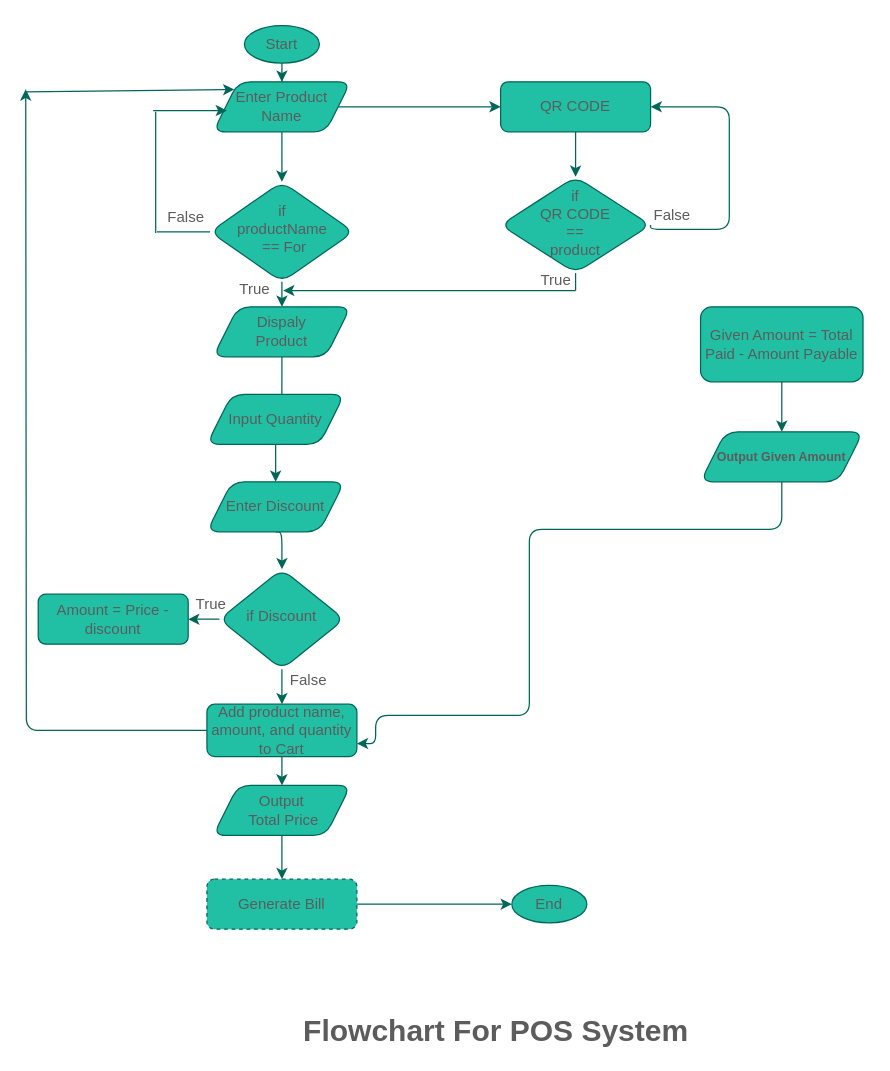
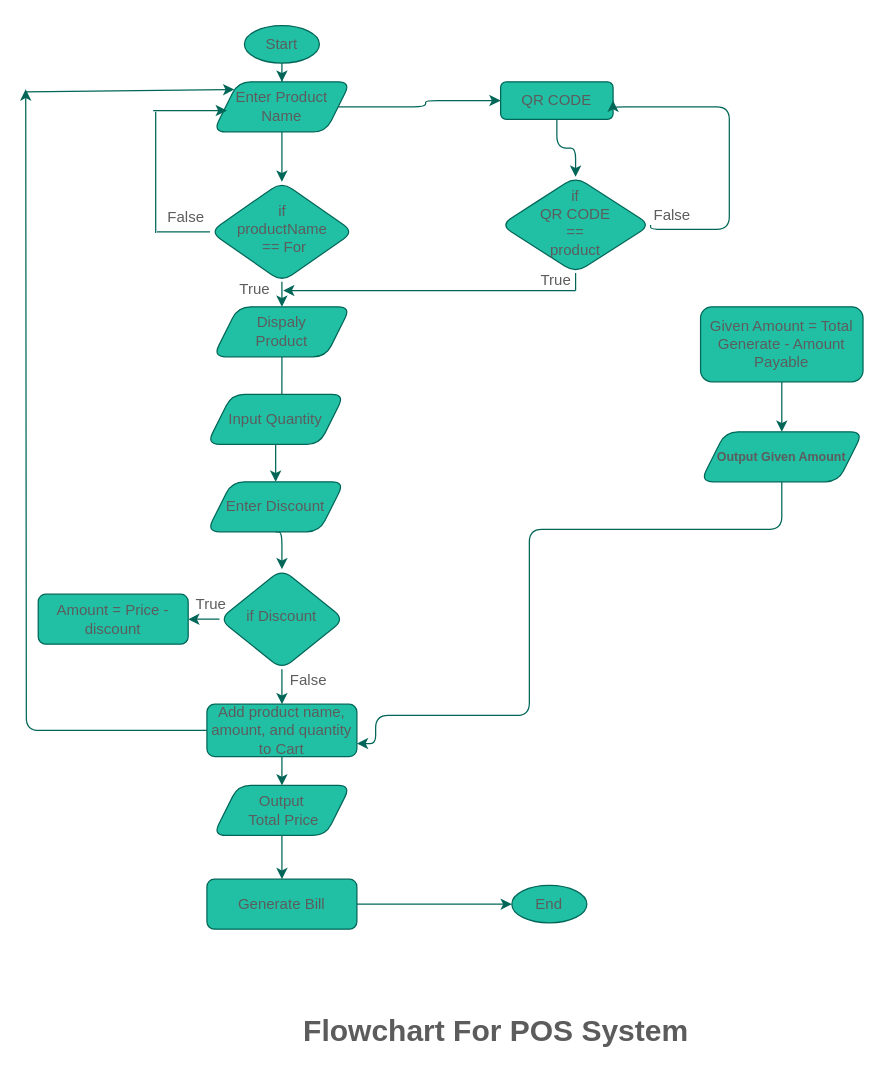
  <mxCell id="0" />
  <mxCell id="1" parent="0" />
  <mxCell id="2" style="edgeStyle=orthogonalEdgeStyle;orthogonalLoop=1;jettySize=auto;html=1;entryX=0.5;entryY=0;entryDx=0;entryDy=0;strokeColor=#006658;fontColor=#5C5C5C;" edge="1" parent="1" source="3" target="20"><mxGeometry relative="1" as="geometry"><Array as="points"><mxPoint x="225" y="245" /></Array></mxGeometry></mxCell>
  <mxCell id="3" value="if &lt;br&gt;productName&lt;br&gt;&amp;nbsp;== For" style="rhombus;whiteSpace=wrap;html=1;shadow=0;fontFamily=Helvetica;fontSize=12;align=center;strokeWidth=1;spacing=6;spacingTop=-4;rounded=1;fillColor=#21C0A5;strokeColor=#006658;fontColor=#5C5C5C;" parent="1" vertex="1"><mxGeometry x="167.5" y="145" width="115" height="80" as="geometry" /></mxCell>
  <mxCell id="4" style="edgeStyle=orthogonalEdgeStyle;orthogonalLoop=1;jettySize=auto;html=1;entryX=1;entryY=0.5;entryDx=0;entryDy=0;strokeColor=#006658;fontColor=#5C5C5C;" edge="1" parent="1" source="6" target="34"><mxGeometry relative="1" as="geometry" /></mxCell>
  <mxCell id="5" style="edgeStyle=orthogonalEdgeStyle;orthogonalLoop=1;jettySize=auto;html=1;exitX=0.5;exitY=1;exitDx=0;exitDy=0;entryX=0.5;entryY=0;entryDx=0;entryDy=0;strokeColor=#006658;fontColor=#5C5C5C;" edge="1" parent="1" source="6" target="9"><mxGeometry relative="1" as="geometry" /></mxCell>
  <mxCell id="6" value="if Discount" style="rhombus;whiteSpace=wrap;html=1;shadow=0;fontFamily=Helvetica;fontSize=12;align=center;strokeWidth=1;spacing=6;spacingTop=-4;rounded=1;fillColor=#21C0A5;strokeColor=#006658;fontColor=#5C5C5C;" parent="1" vertex="1"><mxGeometry x="175" y="455" width="100" height="80" as="geometry" /></mxCell>
  <mxCell id="7" style="edgeStyle=orthogonalEdgeStyle;orthogonalLoop=1;jettySize=auto;html=1;entryX=0.5;entryY=0;entryDx=0;entryDy=0;strokeColor=#006658;fontColor=#5C5C5C;" edge="1" parent="1" source="9" target="27"><mxGeometry relative="1" as="geometry" /></mxCell>
  <mxCell id="8" style="edgeStyle=orthogonalEdgeStyle;orthogonalLoop=1;jettySize=auto;html=1;strokeColor=#006658;fontColor=#5C5C5C;" edge="1" parent="1" source="9"><mxGeometry relative="1" as="geometry"><mxPoint x="20" y="71" as="targetPoint" /></mxGeometry></mxCell>
  <mxCell id="9" value="Add product name, amount, and quantity to Cart" style="whiteSpace=wrap;html=1;rounded=1;fillColor=#21C0A5;strokeColor=#006658;fontColor=#5C5C5C;" vertex="1" parent="1"><mxGeometry x="165" y="563" width="120" height="42" as="geometry" /></mxCell>
  <mxCell id="10" style="edgeStyle=orthogonalEdgeStyle;orthogonalLoop=1;jettySize=auto;html=1;strokeColor=#006658;fontColor=#5C5C5C;" edge="1" parent="1" source="11" target="14"><mxGeometry relative="1" as="geometry" /></mxCell>
  <mxCell id="11" value="Start" style="ellipse;whiteSpace=wrap;html=1;rounded=1;fillColor=#21C0A5;strokeColor=#006658;fontColor=#5C5C5C;" vertex="1" parent="1"><mxGeometry x="195" y="20" width="60" height="30" as="geometry" /></mxCell>
  <mxCell id="12" style="edgeStyle=orthogonalEdgeStyle;orthogonalLoop=1;jettySize=auto;html=1;entryX=0.5;entryY=0;entryDx=0;entryDy=0;strokeColor=#006658;fontColor=#5C5C5C;" edge="1" parent="1" source="14" target="3"><mxGeometry relative="1" as="geometry" /></mxCell>
  <mxCell id="13" style="edgeStyle=orthogonalEdgeStyle;orthogonalLoop=1;jettySize=auto;html=1;entryX=0;entryY=0.5;entryDx=0;entryDy=0;strokeColor=#006658;fontColor=#5C5C5C;" edge="1" parent="1" source="14" target="18"><mxGeometry relative="1" as="geometry" /></mxCell>
  <mxCell id="14" value="Enter Product Name" style="shape=parallelogram;perimeter=parallelogramPerimeter;whiteSpace=wrap;html=1;fixedSize=1;rounded=1;fillColor=#21C0A5;strokeColor=#006658;fontColor=#5C5C5C;" vertex="1" parent="1"><mxGeometry x="170" y="65" width="110" height="40" as="geometry" /></mxCell>
  <mxCell id="15" style="edgeStyle=orthogonalEdgeStyle;orthogonalLoop=1;jettySize=auto;html=1;entryX=0;entryY=0.5;entryDx=0;entryDy=0;strokeColor=#006658;fontColor=#5C5C5C;" edge="1" parent="1" source="16" target="36"><mxGeometry relative="1" as="geometry" /></mxCell>
- <mxCell id="16" value="Generate Bill" style="whiteSpace=wrap;html=1;rounded=1;fillColor=#21C0A5;strokeColor=#006658;fontColor=#5C5C5C;dashed=1;" vertex="1" parent="1"><mxGeometry x="165" y="703" width="120" height="40" as="geometry" /></mxCell>
+ <mxCell id="16" value="Generate Bill" style="whiteSpace=wrap;html=1;rounded=1;fillColor=#21C0A5;strokeColor=#006658;fontColor=#5C5C5C;" vertex="1" parent="1"><mxGeometry x="165" y="703" width="120" height="40" as="geometry" /></mxCell>
  <mxCell id="17" style="edgeStyle=orthogonalEdgeStyle;orthogonalLoop=1;jettySize=auto;html=1;entryX=0.5;entryY=0;entryDx=0;entryDy=0;strokeColor=#006658;fontColor=#5C5C5C;" edge="1" parent="1" source="18" target="23"><mxGeometry relative="1" as="geometry" /></mxCell>
- <mxCell id="18" value="QR CODE" style="whiteSpace=wrap;html=1;rounded=1;fillColor=#21C0A5;strokeColor=#006658;fontColor=#5C5C5C;" vertex="1" parent="1"><mxGeometry x="400" y="65" width="120" height="40" as="geometry" /></mxCell>
+ <mxCell id="18" value="QR CODE" style="whiteSpace=wrap;html=1;rounded=1;fillColor=#21C0A5;strokeColor=#006658;fontColor=#5C5C5C;" vertex="1" parent="1"><mxGeometry x="400" y="65" width="90" height="30" as="geometry" /></mxCell>
  <mxCell id="19" style="edgeStyle=orthogonalEdgeStyle;orthogonalLoop=1;jettySize=auto;html=1;entryX=0.545;entryY=0.25;entryDx=0;entryDy=0;entryPerimeter=0;strokeColor=#006658;fontColor=#5C5C5C;" edge="1" parent="1" source="20" target="25"><mxGeometry relative="1" as="geometry" /></mxCell>
  <mxCell id="20" value="Dispaly&lt;br&gt;Product" style="shape=parallelogram;perimeter=parallelogramPerimeter;whiteSpace=wrap;html=1;fixedSize=1;rounded=1;fillColor=#21C0A5;strokeColor=#006658;fontColor=#5C5C5C;" vertex="1" parent="1"><mxGeometry x="170" y="245" width="110" height="40" as="geometry" /></mxCell>
  <mxCell id="21" style="edgeStyle=orthogonalEdgeStyle;orthogonalLoop=1;jettySize=auto;html=1;exitX=1;exitY=0.5;exitDx=0;exitDy=0;entryX=1;entryY=0.5;entryDx=0;entryDy=0;strokeColor=#006658;fontColor=#5C5C5C;" edge="1" parent="1" source="23" target="18"><mxGeometry relative="1" as="geometry"><mxPoint x="583" y="87" as="targetPoint" /><Array as="points"><mxPoint x="583" y="183" /><mxPoint x="583" y="85" /></Array></mxGeometry></mxCell>
  <mxCell id="22" style="orthogonalLoop=1;jettySize=auto;html=1;elbow=vertical;strokeColor=#006658;fontColor=#5C5C5C;" edge="1" parent="1"><mxGeometry relative="1" as="geometry"><mxPoint x="226" y="232" as="targetPoint" /><mxPoint x="460" y="232" as="sourcePoint" /></mxGeometry></mxCell>
  <mxCell id="23" value="if &lt;br&gt;QR CODE&lt;br&gt;==&lt;br&gt;product" style="rhombus;whiteSpace=wrap;html=1;shadow=0;fontFamily=Helvetica;fontSize=12;align=center;strokeWidth=1;spacing=6;spacingTop=-4;rounded=1;fillColor=#21C0A5;strokeColor=#006658;fontColor=#5C5C5C;" vertex="1" parent="1"><mxGeometry x="400" y="141" width="120" height="77" as="geometry" /></mxCell>
  <mxCell id="24" style="edgeStyle=orthogonalEdgeStyle;orthogonalLoop=1;jettySize=auto;html=1;entryX=0.5;entryY=0;entryDx=0;entryDy=0;strokeColor=#006658;fontColor=#5C5C5C;" edge="1" parent="1" source="25" target="33"><mxGeometry relative="1" as="geometry" /></mxCell>
  <mxCell id="25" value="Input Quantity" style="shape=parallelogram;perimeter=parallelogramPerimeter;whiteSpace=wrap;html=1;fixedSize=1;rounded=1;fillColor=#21C0A5;strokeColor=#006658;fontColor=#5C5C5C;" vertex="1" parent="1"><mxGeometry x="165" y="315" width="110" height="40" as="geometry" /></mxCell>
  <mxCell id="26" style="edgeStyle=orthogonalEdgeStyle;orthogonalLoop=1;jettySize=auto;html=1;entryX=0.5;entryY=0;entryDx=0;entryDy=0;strokeColor=#006658;fontColor=#5C5C5C;" edge="1" parent="1" source="27" target="16"><mxGeometry relative="1" as="geometry" /></mxCell>
  <mxCell id="27" value="Output&lt;br&gt;&amp;nbsp;Total Price" style="shape=parallelogram;perimeter=parallelogramPerimeter;whiteSpace=wrap;html=1;fixedSize=1;rounded=1;fillColor=#21C0A5;strokeColor=#006658;fontColor=#5C5C5C;" vertex="1" parent="1"><mxGeometry x="170" y="628" width="110" height="40" as="geometry" /></mxCell>
  <mxCell id="28" style="edgeStyle=orthogonalEdgeStyle;orthogonalLoop=1;jettySize=auto;html=1;entryX=0.5;entryY=0;entryDx=0;entryDy=0;strokeColor=#006658;fontColor=#5C5C5C;" edge="1" parent="1" source="29" target="31"><mxGeometry relative="1" as="geometry" /></mxCell>
- <mxCell id="29" value="Given Amount = Total Paid - Amount Payable" style="whiteSpace=wrap;html=1;rounded=1;fillColor=#21C0A5;strokeColor=#006658;fontColor=#5C5C5C;" vertex="1" parent="1"><mxGeometry x="560" y="245" width="130" height="60" as="geometry" /></mxCell>
+ <mxCell id="29" value="Given Amount = Total Generate - Amount Payable" style="whiteSpace=wrap;html=1;rounded=1;fillColor=#21C0A5;strokeColor=#006658;fontColor=#5C5C5C;" vertex="1" parent="1"><mxGeometry x="560" y="245" width="130" height="60" as="geometry" /></mxCell>
  <mxCell id="30" style="edgeStyle=orthogonalEdgeStyle;orthogonalLoop=1;jettySize=auto;html=1;entryX=1;entryY=0.75;entryDx=0;entryDy=0;strokeColor=#006658;fontColor=#5C5C5C;" edge="1" parent="1" source="31" target="9"><mxGeometry relative="1" as="geometry"><mxPoint x="625" y="574" as="targetPoint" /><Array as="points"><mxPoint x="625" y="423" /><mxPoint x="423" y="423" /><mxPoint x="423" y="572" /><mxPoint x="300" y="572" /><mxPoint x="300" y="595" /></Array></mxGeometry></mxCell>
  <mxCell id="31" value="&lt;h5&gt;Output Given Amount&lt;/h5&gt;" style="shape=parallelogram;perimeter=parallelogramPerimeter;whiteSpace=wrap;html=1;fixedSize=1;rounded=1;fillColor=#21C0A5;strokeColor=#006658;fontColor=#5C5C5C;" vertex="1" parent="1"><mxGeometry x="560" y="345" width="130" height="40" as="geometry" /></mxCell>
  <mxCell id="32" style="edgeStyle=orthogonalEdgeStyle;orthogonalLoop=1;jettySize=auto;html=1;exitX=0.5;exitY=1;exitDx=0;exitDy=0;entryX=0.5;entryY=0;entryDx=0;entryDy=0;strokeColor=#006658;fontColor=#5C5C5C;" edge="1" parent="1" source="33" target="6"><mxGeometry relative="1" as="geometry" /></mxCell>
  <mxCell id="33" value="Enter Discount" style="shape=parallelogram;perimeter=parallelogramPerimeter;whiteSpace=wrap;html=1;fixedSize=1;rounded=1;fillColor=#21C0A5;strokeColor=#006658;fontColor=#5C5C5C;" vertex="1" parent="1"><mxGeometry x="165" y="385" width="110" height="40" as="geometry" /></mxCell>
  <mxCell id="34" value="Amount = Price - discount" style="whiteSpace=wrap;html=1;rounded=1;fillColor=#21C0A5;strokeColor=#006658;fontColor=#5C5C5C;" vertex="1" parent="1"><mxGeometry x="30" y="475" width="120" height="40" as="geometry" /></mxCell>
  <mxCell id="35" value="" style="endArrow=classic;html=1;entryX=0;entryY=0;entryDx=0;entryDy=0;strokeColor=#006658;fontColor=#5C5C5C;" edge="1" parent="1" target="14"><mxGeometry width="50" height="50" relative="1" as="geometry"><mxPoint x="20" y="73" as="sourcePoint" /><mxPoint x="330" y="15" as="targetPoint" /><Array as="points" /></mxGeometry></mxCell>
  <mxCell id="36" value="End" style="ellipse;whiteSpace=wrap;html=1;rounded=1;fillColor=#21C0A5;strokeColor=#006658;fontColor=#5C5C5C;" vertex="1" parent="1"><mxGeometry x="409" y="708" width="60" height="30" as="geometry" /></mxCell>
  <mxCell id="37" value="" style="endArrow=none;html=1;entryX=0.5;entryY=1;entryDx=0;entryDy=0;strokeColor=#006658;fontColor=#5C5C5C;" edge="1" parent="1" target="23"><mxGeometry width="50" height="50" relative="1" as="geometry"><mxPoint x="460" y="232" as="sourcePoint" /><mxPoint x="367" y="202" as="targetPoint" /></mxGeometry></mxCell>
  <mxCell id="38" value="" style="endArrow=none;html=1;exitX=0;exitY=0.5;exitDx=0;exitDy=0;strokeColor=#006658;fontColor=#5C5C5C;" edge="1" parent="1" source="3"><mxGeometry width="50" height="50" relative="1" as="geometry"><mxPoint x="317" y="227" as="sourcePoint" /><mxPoint x="125" y="185" as="targetPoint" /></mxGeometry></mxCell>
  <mxCell id="39" value="" style="endArrow=none;html=1;strokeColor=#006658;fontColor=#5C5C5C;" edge="1" parent="1"><mxGeometry width="50" height="50" relative="1" as="geometry"><mxPoint x="124" y="186" as="sourcePoint" /><mxPoint x="124" y="89" as="targetPoint" /></mxGeometry></mxCell>
  <mxCell id="40" value="" style="endArrow=classic;html=1;strokeColor=#006658;fontColor=#5C5C5C;" edge="1" parent="1"><mxGeometry width="50" height="50" relative="1" as="geometry"><mxPoint x="122" y="88" as="sourcePoint" /><mxPoint x="181" y="88" as="targetPoint" /></mxGeometry></mxCell>
  <mxCell id="41" value="False" style="text;html=1;align=center;verticalAlign=middle;resizable=0;points=[];autosize=1;rounded=1;fontColor=#5C5C5C;" vertex="1" parent="1"><mxGeometry x="128.5" y="165" width="39" height="18" as="geometry" /></mxCell>
  <mxCell id="42" value="True" style="text;html=1;align=center;verticalAlign=middle;resizable=0;points=[];autosize=1;rounded=1;fontColor=#5C5C5C;" vertex="1" parent="1"><mxGeometry x="186" y="222" width="34" height="18" as="geometry" /></mxCell>
  <mxCell id="43" value="False" style="text;html=1;align=center;verticalAlign=middle;resizable=0;points=[];autosize=1;rounded=1;fontColor=#5C5C5C;" vertex="1" parent="1"><mxGeometry x="517" y="163" width="39" height="18" as="geometry" /></mxCell>
  <mxCell id="44" value="True" style="text;html=1;align=center;verticalAlign=middle;resizable=0;points=[];autosize=1;rounded=1;fontColor=#5C5C5C;" vertex="1" parent="1"><mxGeometry x="427" y="215" width="34" height="18" as="geometry" /></mxCell>
  <mxCell id="45" value="True" style="text;html=1;align=center;verticalAlign=middle;resizable=0;points=[];autosize=1;rounded=1;fontColor=#5C5C5C;" vertex="1" parent="1"><mxGeometry x="151" y="474" width="34" height="18" as="geometry" /></mxCell>
  <mxCell id="46" value="False" style="text;html=1;align=center;verticalAlign=middle;resizable=0;points=[];autosize=1;rounded=1;fontColor=#5C5C5C;" vertex="1" parent="1"><mxGeometry x="226" y="535" width="39" height="18" as="geometry" /></mxCell>
  <mxCell id="47" value="&lt;b&gt;&lt;font style=&quot;font-size: 24px&quot;&gt;Flowchart For POS System&lt;/font&gt;&lt;/b&gt;" style="text;html=1;align=center;verticalAlign=middle;resizable=0;points=[];autosize=1;fontColor=#5C5C5C;" vertex="1" parent="1"><mxGeometry x="236" y="815" width="320" height="20" as="geometry" /></mxCell>
